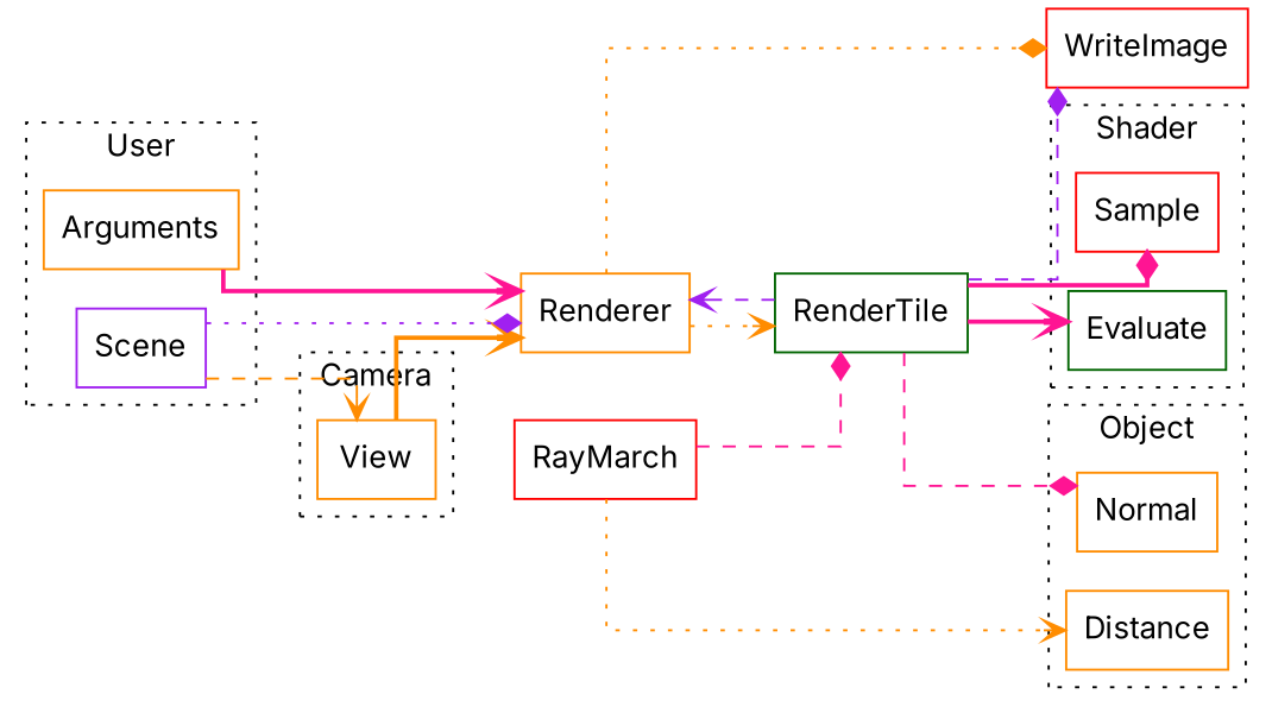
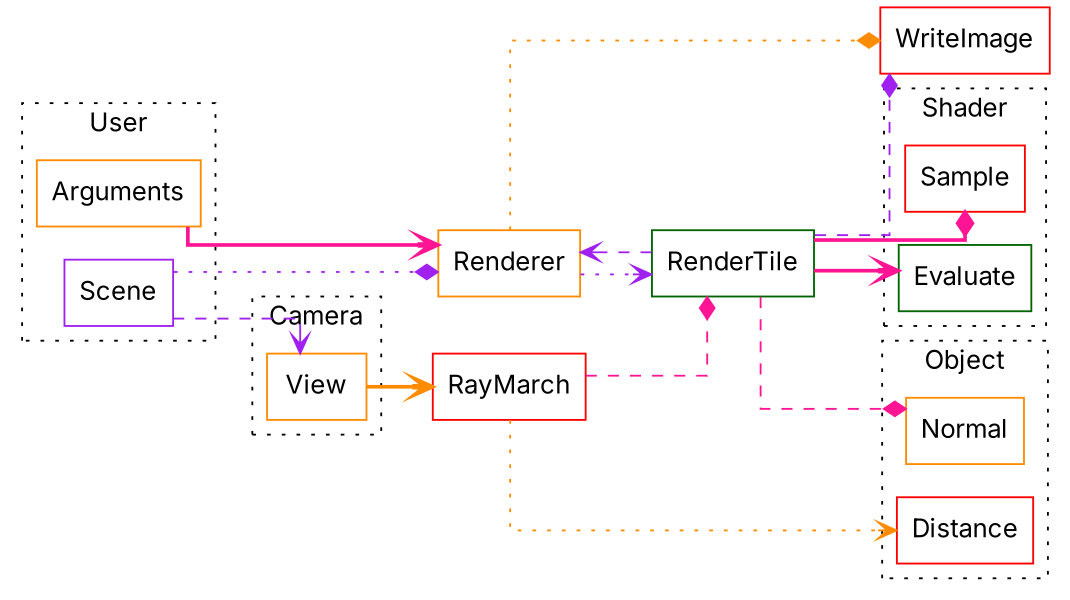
  digraph {
    fontname=Inter
    rankdir=LR
    splines=ortho
    node [color=darkorange fontname=Inter shape=box]
    edge [arrowhead=vee color=deeppink fontname=Inter style=dashed]
    View
    Sample [color=red]
    Evaluate [color=darkgreen]
-   Distance
+   Distance [color=red]
    Normal
    Arguments
    Scene [color=purple]
    Renderer
    RenderTile [color=darkgreen]
    WriteImage [color=red]
    RayMarch [color=red]
    subgraph cluster_1 {
      label=Camera
      style=dotted
      View
    }
    subgraph cluster_2 {
      label=Shader
      style=dotted
      Sample
      Evaluate
    }
    subgraph cluster_3 {
      label=Object
      style=dotted
      Distance
      Normal
    }
    subgraph cluster_4 {
      label=User
      style=dotted
      Arguments
      Scene
    }
-   View -> Renderer [color=darkorange style=bold]
+   View -> RayMarch [color=darkorange style=bold]
    Arguments -> Renderer [style=bold]
-   Scene -> View [color=darkorange]
+   Scene -> View [color=purple]
    Scene -> Renderer [arrowhead=diamond color=purple style=dotted]
-   Renderer -> RenderTile [color=darkorange style=dotted]
+   Renderer -> RenderTile [color=purple style=dotted]
    Renderer -> WriteImage [arrowhead=diamond color=darkorange style=dotted]
    RenderTile -> Sample [arrowhead=diamond style=bold]
    RenderTile -> Evaluate [style=bold]
    RenderTile -> Normal [arrowhead=diamond]
    RenderTile -> Renderer [color=purple]
    RenderTile -> WriteImage [arrowhead=diamond color=purple]
    RayMarch -> Distance [color=darkorange style=dotted]
    RayMarch -> RenderTile [arrowhead=diamond]
  }
